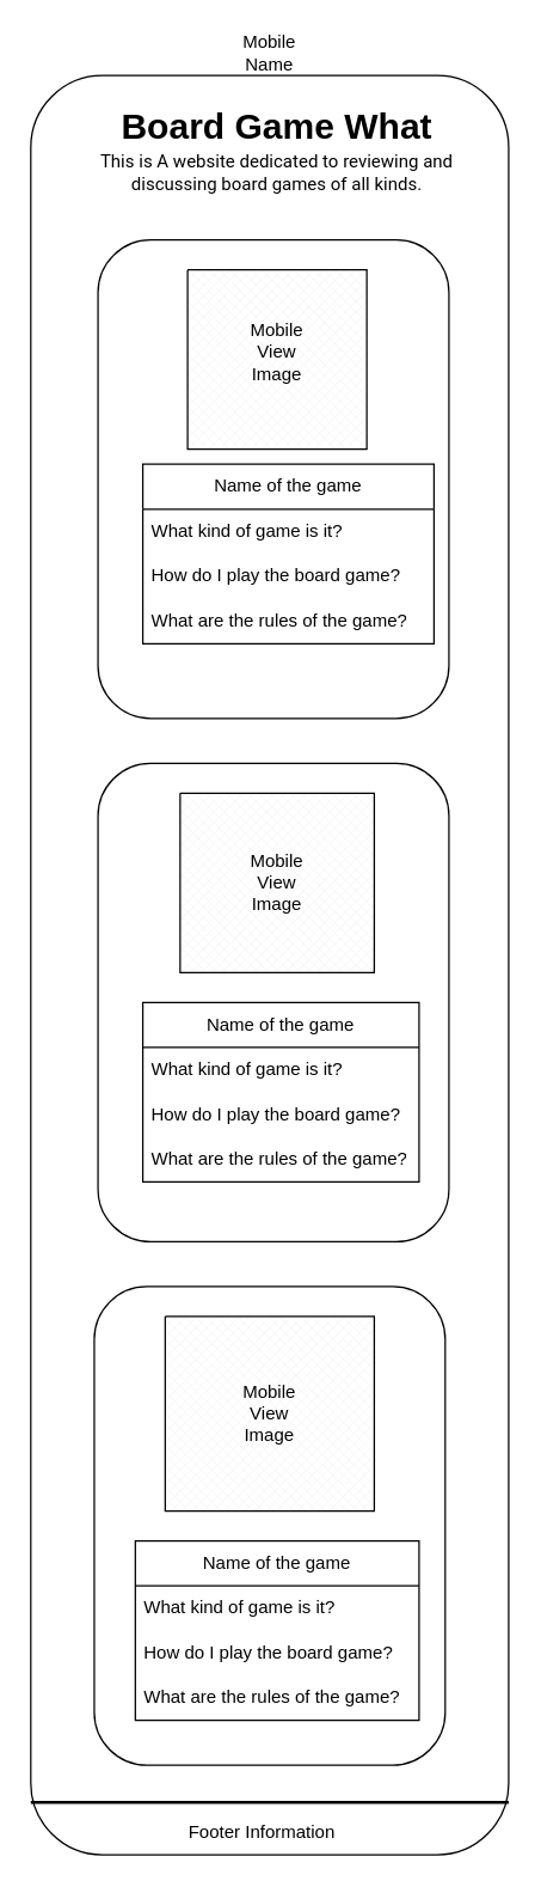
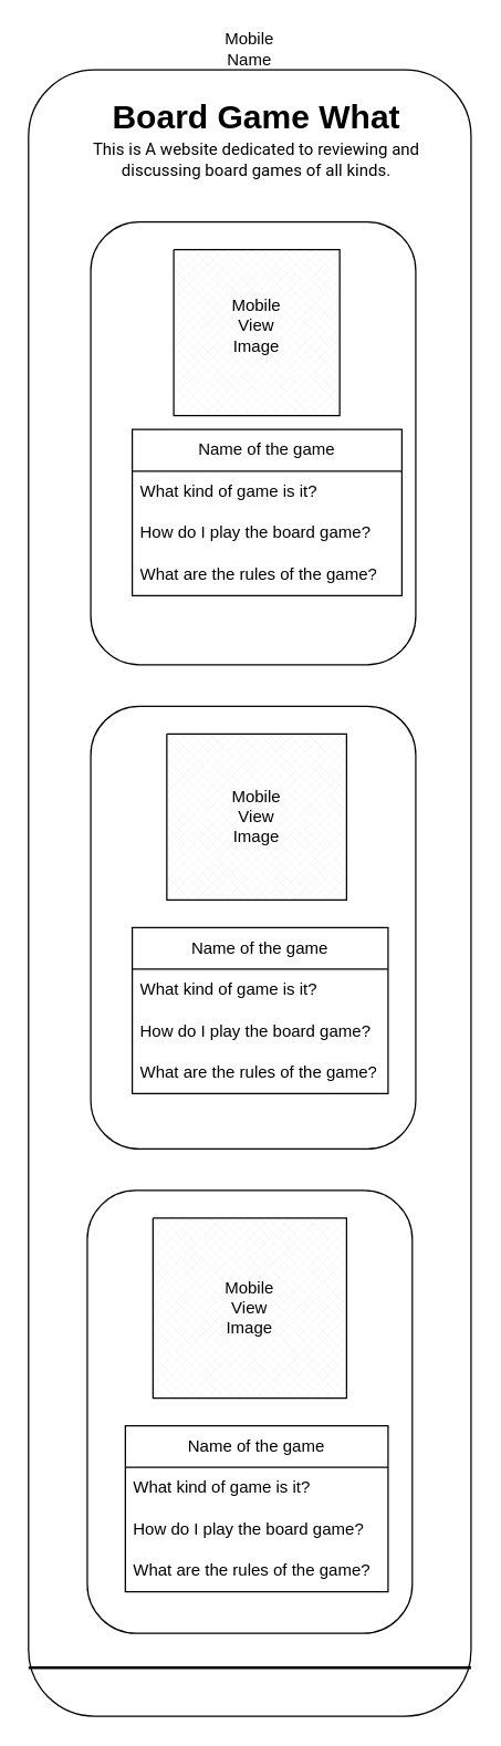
  <mxCell id="0" />
  <mxCell id="1" parent="0" />
  <mxCell id="2" value="" style="rounded=1;whiteSpace=wrap;html=1;" vertex="1" parent="1"><mxGeometry x="20" y="50" width="320" height="1190" as="geometry" /></mxCell>
  <mxCell id="3" value="Mobile Name" style="text;html=1;align=center;verticalAlign=middle;whiteSpace=wrap;rounded=0;" vertex="1" parent="1"><mxGeometry x="150" width="60" height="30" as="geometry" y="20" /></mxCell>
  <mxCell id="4" value="&lt;h1&gt;Board Game What&lt;/h1&gt;" style="text;html=1;align=center;verticalAlign=middle;whiteSpace=wrap;rounded=0;" vertex="1" parent="1"><mxGeometry x="40" y="70" width="290" height="30" as="geometry" /></mxCell>
  <mxCell id="5" value="&lt;span style=&quot;font-family: Roboto;&quot;&gt;This is A website dedicated to reviewing and discussing board games of all kinds.&lt;/span&gt;" style="text;html=1;align=center;verticalAlign=middle;whiteSpace=wrap;rounded=0;" vertex="1" parent="1"><mxGeometry x="40" y="100" width="290" height="30" as="geometry" /></mxCell>
  <mxCell id="6" value="" style="rounded=1;whiteSpace=wrap;html=1;" vertex="1" parent="1"><mxGeometry x="65" y="160" width="235" height="320" as="geometry" /></mxCell>
  <mxCell id="7" value="" style="verticalLabelPosition=bottom;verticalAlign=top;html=1;shape=mxgraph.basic.patternFillRect;fillStyle=diagGrid;step=5;fillStrokeWidth=0.2;fillStrokeColor=#dddddd;" vertex="1" parent="1"><mxGeometry x="125" y="180" width="120" height="120" as="geometry" /></mxCell>
  <mxCell id="8" value="Mobile View Image" style="text;html=1;align=center;verticalAlign=middle;whiteSpace=wrap;rounded=0;" vertex="1" parent="1"><mxGeometry x="155" y="220" width="60" height="30" as="geometry" /></mxCell>
  <mxCell id="9" value="Name of the game" style="swimlane;fontStyle=0;childLayout=stackLayout;horizontal=1;startSize=30;horizontalStack=0;resizeParent=1;resizeParentMax=0;resizeLast=0;collapsible=1;marginBottom=0;whiteSpace=wrap;html=1;" vertex="1" parent="1"><mxGeometry x="95" y="310" width="195" height="120" as="geometry" /></mxCell>
  <mxCell id="10" value="What kind of game is it?" style="text;strokeColor=none;fillColor=none;align=left;verticalAlign=middle;spacingLeft=4;spacingRight=4;overflow=hidden;points=[[0,0.5],[1,0.5]];portConstraint=eastwest;rotatable=0;whiteSpace=wrap;html=1;" vertex="1" parent="9"><mxGeometry y="30" width="195" height="30" as="geometry" /></mxCell>
  <mxCell id="11" value="How do I play the board game?" style="text;strokeColor=none;fillColor=none;align=left;verticalAlign=middle;spacingLeft=4;spacingRight=4;overflow=hidden;points=[[0,0.5],[1,0.5]];portConstraint=eastwest;rotatable=0;whiteSpace=wrap;html=1;" vertex="1" parent="9"><mxGeometry y="60" width="195" height="30" as="geometry" /></mxCell>
  <mxCell id="12" value="What are the rules of the game?" style="text;strokeColor=none;fillColor=none;align=left;verticalAlign=middle;spacingLeft=4;spacingRight=4;overflow=hidden;points=[[0,0.5],[1,0.5]];portConstraint=eastwest;rotatable=0;whiteSpace=wrap;html=1;" vertex="1" parent="9"><mxGeometry y="90" width="195" height="30" as="geometry" /></mxCell>
  <mxCell id="13" value="" style="rounded=1;whiteSpace=wrap;html=1;" vertex="1" parent="1"><mxGeometry x="65" y="510" width="235" height="320" as="geometry" /></mxCell>
  <mxCell id="14" value="" style="verticalLabelPosition=bottom;verticalAlign=top;html=1;shape=mxgraph.basic.patternFillRect;fillStyle=diagGrid;step=5;fillStrokeWidth=0.2;fillStrokeColor=#dddddd;" vertex="1" parent="1"><mxGeometry x="120" y="530" width="130" height="120" as="geometry" /></mxCell>
  <mxCell id="15" value="Mobile View Image" style="text;html=1;align=center;verticalAlign=middle;whiteSpace=wrap;rounded=0;" vertex="1" parent="1"><mxGeometry x="155" y="575" width="60" height="30" as="geometry" /></mxCell>
  <mxCell id="16" value="Name of the game" style="swimlane;fontStyle=0;childLayout=stackLayout;horizontal=1;startSize=30;horizontalStack=0;resizeParent=1;resizeParentMax=0;resizeLast=0;collapsible=1;marginBottom=0;whiteSpace=wrap;html=1;" vertex="1" parent="1"><mxGeometry x="95" y="670" width="185" height="120" as="geometry" /></mxCell>
  <mxCell id="17" value="What kind of game is it?" style="text;strokeColor=none;fillColor=none;align=left;verticalAlign=middle;spacingLeft=4;spacingRight=4;overflow=hidden;points=[[0,0.5],[1,0.5]];portConstraint=eastwest;rotatable=0;whiteSpace=wrap;html=1;" vertex="1" parent="16"><mxGeometry y="30" width="185" height="30" as="geometry" /></mxCell>
  <mxCell id="18" value="How do I play the board game?" style="text;strokeColor=none;fillColor=none;align=left;verticalAlign=middle;spacingLeft=4;spacingRight=4;overflow=hidden;points=[[0,0.5],[1,0.5]];portConstraint=eastwest;rotatable=0;whiteSpace=wrap;html=1;" vertex="1" parent="16"><mxGeometry y="60" width="185" height="30" as="geometry" /></mxCell>
  <mxCell id="19" value="What are the rules of the game?" style="text;strokeColor=none;fillColor=none;align=left;verticalAlign=middle;spacingLeft=4;spacingRight=4;overflow=hidden;points=[[0,0.5],[1,0.5]];portConstraint=eastwest;rotatable=0;whiteSpace=wrap;html=1;" vertex="1" parent="16"><mxGeometry y="90" width="185" height="30" as="geometry" /></mxCell>
  <mxCell id="20" value="" style="rounded=1;whiteSpace=wrap;html=1;" vertex="1" parent="1"><mxGeometry x="62.5" y="860" width="235" height="320" as="geometry" /></mxCell>
  <mxCell id="21" value="" style="verticalLabelPosition=bottom;verticalAlign=top;html=1;shape=mxgraph.basic.patternFillRect;fillStyle=diagGrid;step=5;fillStrokeWidth=0.2;fillStrokeColor=#dddddd;" vertex="1" parent="1"><mxGeometry x="110" y="880" width="140" height="130" as="geometry" /></mxCell>
  <mxCell id="22" value="Mobile View Image" style="text;html=1;align=center;verticalAlign=middle;whiteSpace=wrap;rounded=0;" vertex="1" parent="1"><mxGeometry x="150" y="930" width="60" height="30" as="geometry" /></mxCell>
  <mxCell id="23" value="Name of the game" style="swimlane;fontStyle=0;childLayout=stackLayout;horizontal=1;startSize=30;horizontalStack=0;resizeParent=1;resizeParentMax=0;resizeLast=0;collapsible=1;marginBottom=0;whiteSpace=wrap;html=1;" vertex="1" parent="1"><mxGeometry x="90" y="1030" width="190" height="120" as="geometry" /></mxCell>
  <mxCell id="24" value="What kind of game is it?" style="text;strokeColor=none;fillColor=none;align=left;verticalAlign=middle;spacingLeft=4;spacingRight=4;overflow=hidden;points=[[0,0.5],[1,0.5]];portConstraint=eastwest;rotatable=0;whiteSpace=wrap;html=1;" vertex="1" parent="23"><mxGeometry y="30" width="190" height="30" as="geometry" /></mxCell>
  <mxCell id="25" value="How do I play the board game?" style="text;strokeColor=none;fillColor=none;align=left;verticalAlign=middle;spacingLeft=4;spacingRight=4;overflow=hidden;points=[[0,0.5],[1,0.5]];portConstraint=eastwest;rotatable=0;whiteSpace=wrap;html=1;" vertex="1" parent="23"><mxGeometry y="60" width="190" height="30" as="geometry" /></mxCell>
  <mxCell id="26" value="What are the rules of the game?" style="text;strokeColor=none;fillColor=none;align=left;verticalAlign=middle;spacingLeft=4;spacingRight=4;overflow=hidden;points=[[0,0.5],[1,0.5]];portConstraint=eastwest;rotatable=0;whiteSpace=wrap;html=1;" vertex="1" parent="23"><mxGeometry y="90" width="190" height="30" as="geometry" /></mxCell>
  <mxCell id="27" value="" style="line;strokeWidth=2;html=1;" vertex="1" parent="1"><mxGeometry x="20" y="1200" width="320" height="10" as="geometry" /></mxCell>
- <mxCell id="28" value="Footer Information" style="text;html=1;align=center;verticalAlign=middle;whiteSpace=wrap;rounded=0;" vertex="1" parent="1"><mxGeometry x="50" y="1210" width="250" height="30" as="geometry" /></mxCell>
